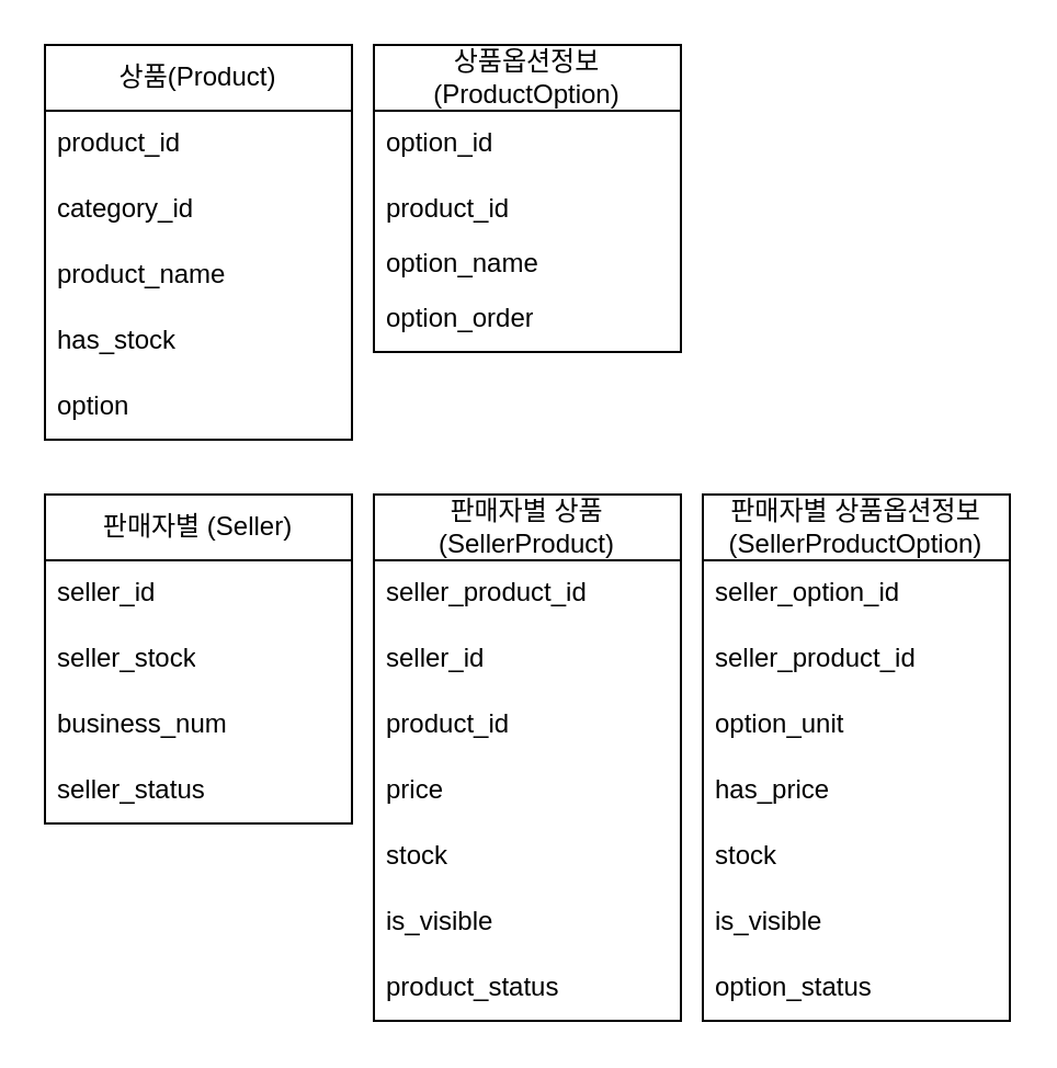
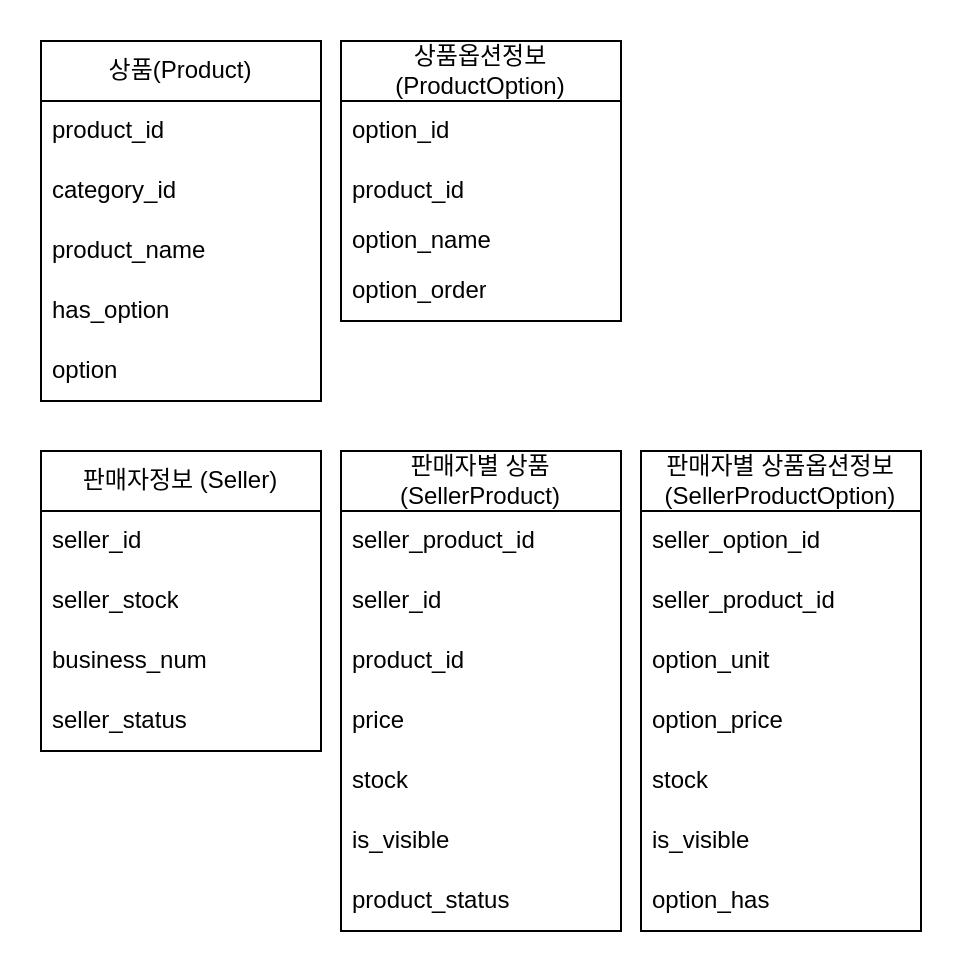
  <mxCell id="0" />
  <mxCell id="1" parent="0" />
  <mxCell id="2" value="상품(Product)" style="swimlane;fontStyle=0;childLayout=stackLayout;horizontal=1;startSize=30;horizontalStack=0;resizeParent=1;resizeParentMax=0;resizeLast=0;collapsible=1;marginBottom=0;whiteSpace=wrap;html=1;" vertex="1" parent="1"><mxGeometry x="20" y="20" width="140" height="180" as="geometry" /></mxCell>
  <mxCell id="3" value="product_id" style="text;strokeColor=none;fillColor=none;align=left;verticalAlign=middle;spacingLeft=4;spacingRight=4;overflow=hidden;points=[[0,0.5],[1,0.5]];portConstraint=eastwest;rotatable=0;whiteSpace=wrap;html=1;" vertex="1" parent="2"><mxGeometry y="30" width="140" height="30" as="geometry" /></mxCell>
  <mxCell id="4" value="category_id" style="text;strokeColor=none;fillColor=none;align=left;verticalAlign=middle;spacingLeft=4;spacingRight=4;overflow=hidden;points=[[0,0.5],[1,0.5]];portConstraint=eastwest;rotatable=0;whiteSpace=wrap;html=1;" vertex="1" parent="2"><mxGeometry y="60" width="140" height="30" as="geometry" /></mxCell>
  <mxCell id="5" value="product_name" style="text;strokeColor=none;fillColor=none;align=left;verticalAlign=middle;spacingLeft=4;spacingRight=4;overflow=hidden;points=[[0,0.5],[1,0.5]];portConstraint=eastwest;rotatable=0;whiteSpace=wrap;html=1;" vertex="1" parent="2"><mxGeometry y="90" width="140" height="30" as="geometry" /></mxCell>
- <mxCell id="6" value="has_stock" style="text;strokeColor=none;fillColor=none;align=left;verticalAlign=middle;spacingLeft=4;spacingRight=4;overflow=hidden;points=[[0,0.5],[1,0.5]];portConstraint=eastwest;rotatable=0;whiteSpace=wrap;html=1;" vertex="1" parent="2"><mxGeometry y="120" width="140" height="30" as="geometry" /></mxCell>
+ <mxCell id="6" value="has_option" style="text;strokeColor=none;fillColor=none;align=left;verticalAlign=middle;spacingLeft=4;spacingRight=4;overflow=hidden;points=[[0,0.5],[1,0.5]];portConstraint=eastwest;rotatable=0;whiteSpace=wrap;html=1;" vertex="1" parent="2"><mxGeometry y="120" width="140" height="30" as="geometry" /></mxCell>
  <mxCell id="7" value="option" style="text;strokeColor=none;fillColor=none;align=left;verticalAlign=middle;spacingLeft=4;spacingRight=4;overflow=hidden;points=[[0,0.5],[1,0.5]];portConstraint=eastwest;rotatable=0;whiteSpace=wrap;html=1;" vertex="1" parent="2"><mxGeometry y="150" width="140" height="30" as="geometry" /></mxCell>
  <mxCell id="8" value="상품옵션정보(ProductOption)" style="swimlane;fontStyle=0;childLayout=stackLayout;horizontal=1;startSize=30;horizontalStack=0;resizeParent=1;resizeParentMax=0;resizeLast=0;collapsible=1;marginBottom=0;whiteSpace=wrap;html=1;" vertex="1" parent="1"><mxGeometry x="170" y="20" width="140" height="140" as="geometry" /></mxCell>
  <mxCell id="9" value="option_id" style="text;strokeColor=none;fillColor=none;align=left;verticalAlign=middle;spacingLeft=4;spacingRight=4;overflow=hidden;points=[[0,0.5],[1,0.5]];portConstraint=eastwest;rotatable=0;whiteSpace=wrap;html=1;" vertex="1" parent="8"><mxGeometry y="30" width="140" height="30" as="geometry" /></mxCell>
  <mxCell id="10" value="product_id" style="text;strokeColor=none;fillColor=none;align=left;verticalAlign=middle;spacingLeft=4;spacingRight=4;overflow=hidden;points=[[0,0.5],[1,0.5]];portConstraint=eastwest;rotatable=0;whiteSpace=wrap;html=1;" vertex="1" parent="8"><mxGeometry y="60" width="140" height="30" as="geometry" /></mxCell>
  <mxCell id="11" value="option_name" style="text;strokeColor=none;fillColor=none;align=left;verticalAlign=middle;spacingLeft=4;spacingRight=4;overflow=hidden;points=[[0,0.5],[1,0.5]];portConstraint=eastwest;rotatable=0;whiteSpace=wrap;html=1;" vertex="1" parent="8"><mxGeometry y="90" width="140" height="20" as="geometry" /></mxCell>
  <mxCell id="12" value="option_order" style="text;strokeColor=none;fillColor=none;align=left;verticalAlign=middle;spacingLeft=4;spacingRight=4;overflow=hidden;points=[[0,0.5],[1,0.5]];portConstraint=eastwest;rotatable=0;whiteSpace=wrap;html=1;" vertex="1" parent="8"><mxGeometry y="110" width="140" height="30" as="geometry" /></mxCell>
  <mxCell id="13" value="판매자별 상품(SellerProduct)" style="swimlane;fontStyle=0;childLayout=stackLayout;horizontal=1;startSize=30;horizontalStack=0;resizeParent=1;resizeParentMax=0;resizeLast=0;collapsible=1;marginBottom=0;whiteSpace=wrap;html=1;" vertex="1" parent="1"><mxGeometry x="170" y="225" width="140" height="240" as="geometry" /></mxCell>
  <mxCell id="14" value="seller_product_id" style="text;strokeColor=none;fillColor=none;align=left;verticalAlign=middle;spacingLeft=4;spacingRight=4;overflow=hidden;points=[[0,0.5],[1,0.5]];portConstraint=eastwest;rotatable=0;whiteSpace=wrap;html=1;" vertex="1" parent="13"><mxGeometry y="30" width="140" height="30" as="geometry" /></mxCell>
  <mxCell id="15" value="seller_id" style="text;strokeColor=none;fillColor=none;align=left;verticalAlign=middle;spacingLeft=4;spacingRight=4;overflow=hidden;points=[[0,0.5],[1,0.5]];portConstraint=eastwest;rotatable=0;whiteSpace=wrap;html=1;" vertex="1" parent="13"><mxGeometry y="60" width="140" height="30" as="geometry" /></mxCell>
  <mxCell id="16" value="product_id" style="text;strokeColor=none;fillColor=none;align=left;verticalAlign=middle;spacingLeft=4;spacingRight=4;overflow=hidden;points=[[0,0.5],[1,0.5]];portConstraint=eastwest;rotatable=0;whiteSpace=wrap;html=1;" vertex="1" parent="13"><mxGeometry y="90" width="140" height="30" as="geometry" /></mxCell>
  <mxCell id="17" value="price" style="text;strokeColor=none;fillColor=none;align=left;verticalAlign=middle;spacingLeft=4;spacingRight=4;overflow=hidden;points=[[0,0.5],[1,0.5]];portConstraint=eastwest;rotatable=0;whiteSpace=wrap;html=1;" vertex="1" parent="13"><mxGeometry y="120" width="140" height="30" as="geometry" /></mxCell>
  <mxCell id="18" value="stock" style="text;strokeColor=none;fillColor=none;align=left;verticalAlign=middle;spacingLeft=4;spacingRight=4;overflow=hidden;points=[[0,0.5],[1,0.5]];portConstraint=eastwest;rotatable=0;whiteSpace=wrap;html=1;" vertex="1" parent="13"><mxGeometry y="150" width="140" height="30" as="geometry" /></mxCell>
  <mxCell id="19" value="is_visible" style="text;strokeColor=none;fillColor=none;align=left;verticalAlign=middle;spacingLeft=4;spacingRight=4;overflow=hidden;points=[[0,0.5],[1,0.5]];portConstraint=eastwest;rotatable=0;whiteSpace=wrap;html=1;" vertex="1" parent="13"><mxGeometry y="180" width="140" height="30" as="geometry" /></mxCell>
  <mxCell id="20" value="product_&lt;span style=&quot;background-color: transparent; color: light-dark(rgb(0, 0, 0), rgb(255, 255, 255));&quot;&gt;status&lt;/span&gt;" style="text;strokeColor=none;fillColor=none;align=left;verticalAlign=middle;spacingLeft=4;spacingRight=4;overflow=hidden;points=[[0,0.5],[1,0.5]];portConstraint=eastwest;rotatable=0;whiteSpace=wrap;html=1;" vertex="1" parent="13"><mxGeometry y="210" width="140" height="30" as="geometry" /></mxCell>
  <mxCell id="21" value="판매자별 상품옵션정보(SellerProductOption)" style="swimlane;fontStyle=0;childLayout=stackLayout;horizontal=1;startSize=30;horizontalStack=0;resizeParent=1;resizeParentMax=0;resizeLast=0;collapsible=1;marginBottom=0;whiteSpace=wrap;html=1;" vertex="1" parent="1"><mxGeometry x="320" y="225" width="140" height="240" as="geometry" /></mxCell>
  <mxCell id="22" value="seller_option_id" style="text;strokeColor=none;fillColor=none;align=left;verticalAlign=middle;spacingLeft=4;spacingRight=4;overflow=hidden;points=[[0,0.5],[1,0.5]];portConstraint=eastwest;rotatable=0;whiteSpace=wrap;html=1;" vertex="1" parent="21"><mxGeometry y="30" width="140" height="30" as="geometry" /></mxCell>
  <mxCell id="23" value="seller_product_id" style="text;strokeColor=none;fillColor=none;align=left;verticalAlign=middle;spacingLeft=4;spacingRight=4;overflow=hidden;points=[[0,0.5],[1,0.5]];portConstraint=eastwest;rotatable=0;whiteSpace=wrap;html=1;" vertex="1" parent="21"><mxGeometry y="60" width="140" height="30" as="geometry" /></mxCell>
  <mxCell id="24" value="option_unit" style="text;strokeColor=none;fillColor=none;align=left;verticalAlign=middle;spacingLeft=4;spacingRight=4;overflow=hidden;points=[[0,0.5],[1,0.5]];portConstraint=eastwest;rotatable=0;whiteSpace=wrap;html=1;" vertex="1" parent="21"><mxGeometry y="90" width="140" height="30" as="geometry" /></mxCell>
- <mxCell id="25" value="has_price" style="text;strokeColor=none;fillColor=none;align=left;verticalAlign=middle;spacingLeft=4;spacingRight=4;overflow=hidden;points=[[0,0.5],[1,0.5]];portConstraint=eastwest;rotatable=0;whiteSpace=wrap;html=1;" vertex="1" parent="21"><mxGeometry y="120" width="140" height="30" as="geometry" /></mxCell>
+ <mxCell id="25" value="option_price" style="text;strokeColor=none;fillColor=none;align=left;verticalAlign=middle;spacingLeft=4;spacingRight=4;overflow=hidden;points=[[0,0.5],[1,0.5]];portConstraint=eastwest;rotatable=0;whiteSpace=wrap;html=1;" vertex="1" parent="21"><mxGeometry y="120" width="140" height="30" as="geometry" /></mxCell>
  <mxCell id="26" value="stock" style="text;strokeColor=none;fillColor=none;align=left;verticalAlign=middle;spacingLeft=4;spacingRight=4;overflow=hidden;points=[[0,0.5],[1,0.5]];portConstraint=eastwest;rotatable=0;whiteSpace=wrap;html=1;" vertex="1" parent="21"><mxGeometry y="150" width="140" height="30" as="geometry" /></mxCell>
  <mxCell id="27" value="is_visible" style="text;strokeColor=none;fillColor=none;align=left;verticalAlign=middle;spacingLeft=4;spacingRight=4;overflow=hidden;points=[[0,0.5],[1,0.5]];portConstraint=eastwest;rotatable=0;whiteSpace=wrap;html=1;" vertex="1" parent="21"><mxGeometry y="180" width="140" height="30" as="geometry" /></mxCell>
- <mxCell id="28" value="option_&lt;span style=&quot;background-color: transparent; color: light-dark(rgb(0, 0, 0), rgb(255, 255, 255));&quot;&gt;status&lt;/span&gt;" style="text;strokeColor=none;fillColor=none;align=left;verticalAlign=middle;spacingLeft=4;spacingRight=4;overflow=hidden;points=[[0,0.5],[1,0.5]];portConstraint=eastwest;rotatable=0;whiteSpace=wrap;html=1;" vertex="1" parent="21"><mxGeometry y="210" width="140" height="30" as="geometry" /></mxCell>
- <mxCell id="29" value="판매자별 (Seller)" style="swimlane;fontStyle=0;childLayout=stackLayout;horizontal=1;startSize=30;horizontalStack=0;resizeParent=1;resizeParentMax=0;resizeLast=0;collapsible=1;marginBottom=0;whiteSpace=wrap;html=1;" vertex="1" parent="1"><mxGeometry x="20" y="225" width="140" height="150" as="geometry" /></mxCell>
+ <mxCell id="28" value="option_&lt;span style=&quot;background-color: transparent; color: light-dark(rgb(0, 0, 0), rgb(255, 255, 255));&quot;&gt;has&lt;/span&gt;" style="text;strokeColor=none;fillColor=none;align=left;verticalAlign=middle;spacingLeft=4;spacingRight=4;overflow=hidden;points=[[0,0.5],[1,0.5]];portConstraint=eastwest;rotatable=0;whiteSpace=wrap;html=1;" vertex="1" parent="21"><mxGeometry y="210" width="140" height="30" as="geometry" /></mxCell>
+ <mxCell id="29" value="판매자정보 (Seller)" style="swimlane;fontStyle=0;childLayout=stackLayout;horizontal=1;startSize=30;horizontalStack=0;resizeParent=1;resizeParentMax=0;resizeLast=0;collapsible=1;marginBottom=0;whiteSpace=wrap;html=1;" vertex="1" parent="1"><mxGeometry x="20" y="225" width="140" height="150" as="geometry" /></mxCell>
  <mxCell id="30" value="seller_id" style="text;strokeColor=none;fillColor=none;align=left;verticalAlign=middle;spacingLeft=4;spacingRight=4;overflow=hidden;points=[[0,0.5],[1,0.5]];portConstraint=eastwest;rotatable=0;whiteSpace=wrap;html=1;" vertex="1" parent="29"><mxGeometry y="30" width="140" height="30" as="geometry" /></mxCell>
  <mxCell id="31" value="seller_stock" style="text;strokeColor=none;fillColor=none;align=left;verticalAlign=middle;spacingLeft=4;spacingRight=4;overflow=hidden;points=[[0,0.5],[1,0.5]];portConstraint=eastwest;rotatable=0;whiteSpace=wrap;html=1;" vertex="1" parent="29"><mxGeometry y="60" width="140" height="30" as="geometry" /></mxCell>
  <mxCell id="32" value="business_num" style="text;strokeColor=none;fillColor=none;align=left;verticalAlign=middle;spacingLeft=4;spacingRight=4;overflow=hidden;points=[[0,0.5],[1,0.5]];portConstraint=eastwest;rotatable=0;whiteSpace=wrap;html=1;" vertex="1" parent="29"><mxGeometry y="90" width="140" height="30" as="geometry" /></mxCell>
  <mxCell id="33" value="seller_status" style="text;strokeColor=none;fillColor=none;align=left;verticalAlign=middle;spacingLeft=4;spacingRight=4;overflow=hidden;points=[[0,0.5],[1,0.5]];portConstraint=eastwest;rotatable=0;whiteSpace=wrap;html=1;" vertex="1" parent="29"><mxGeometry y="120" width="140" height="30" as="geometry" /></mxCell>
